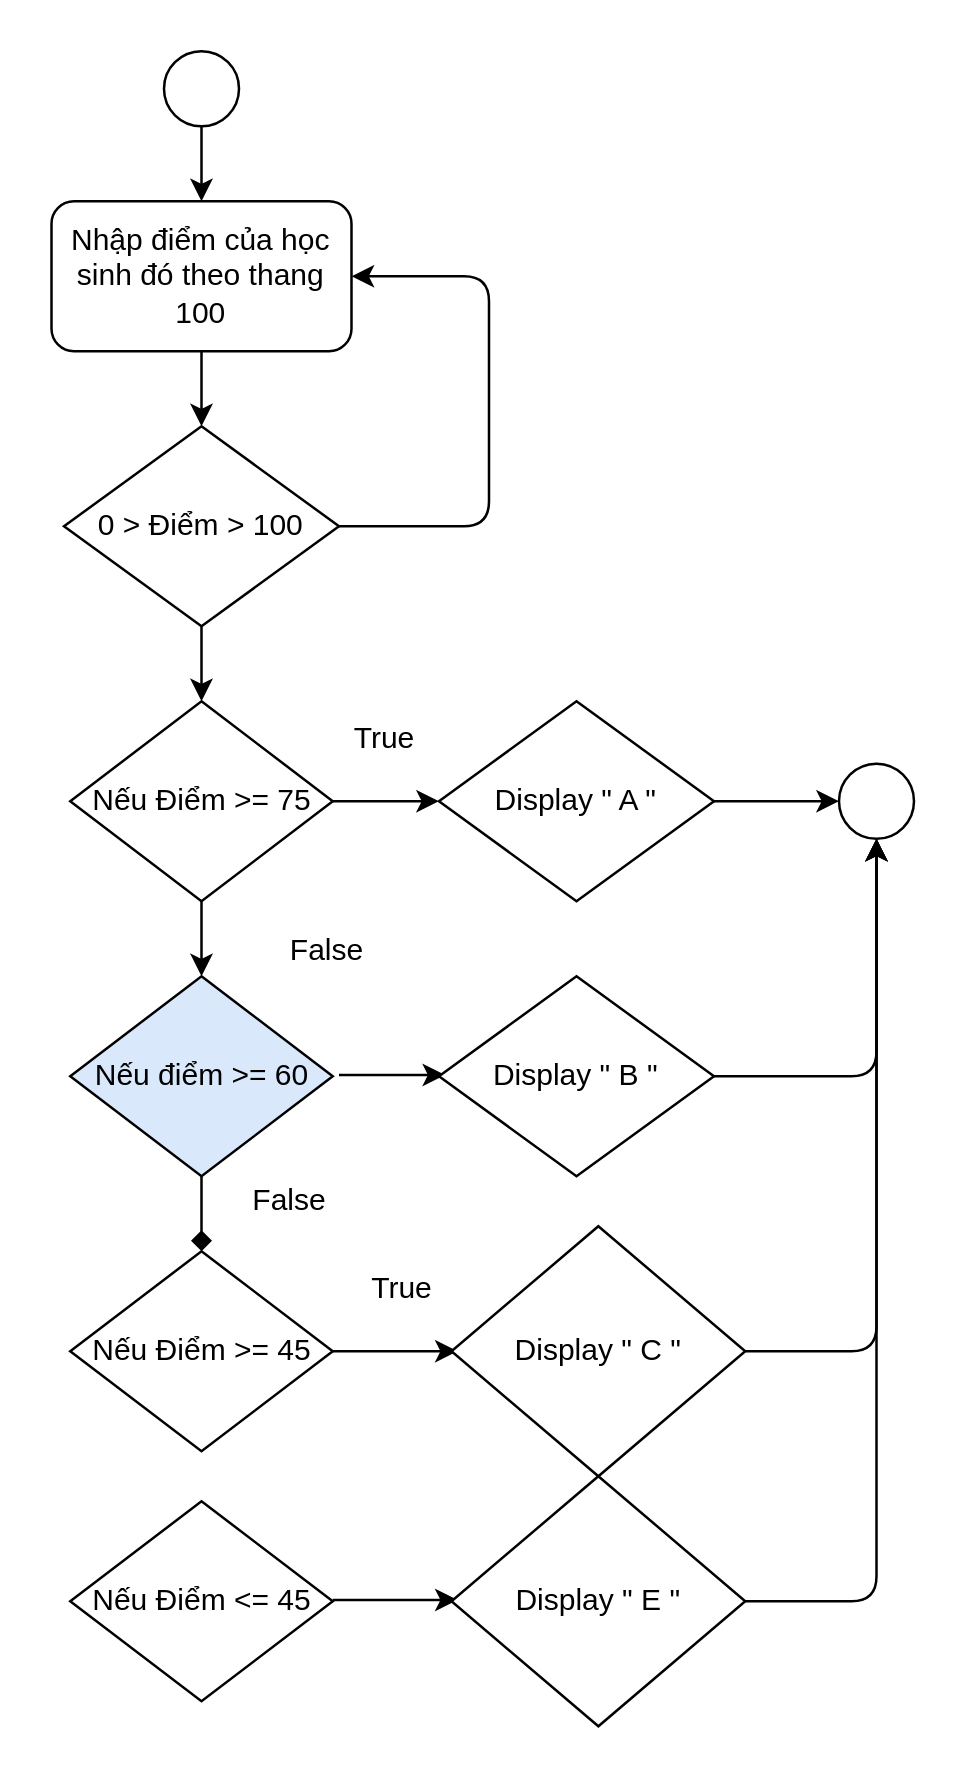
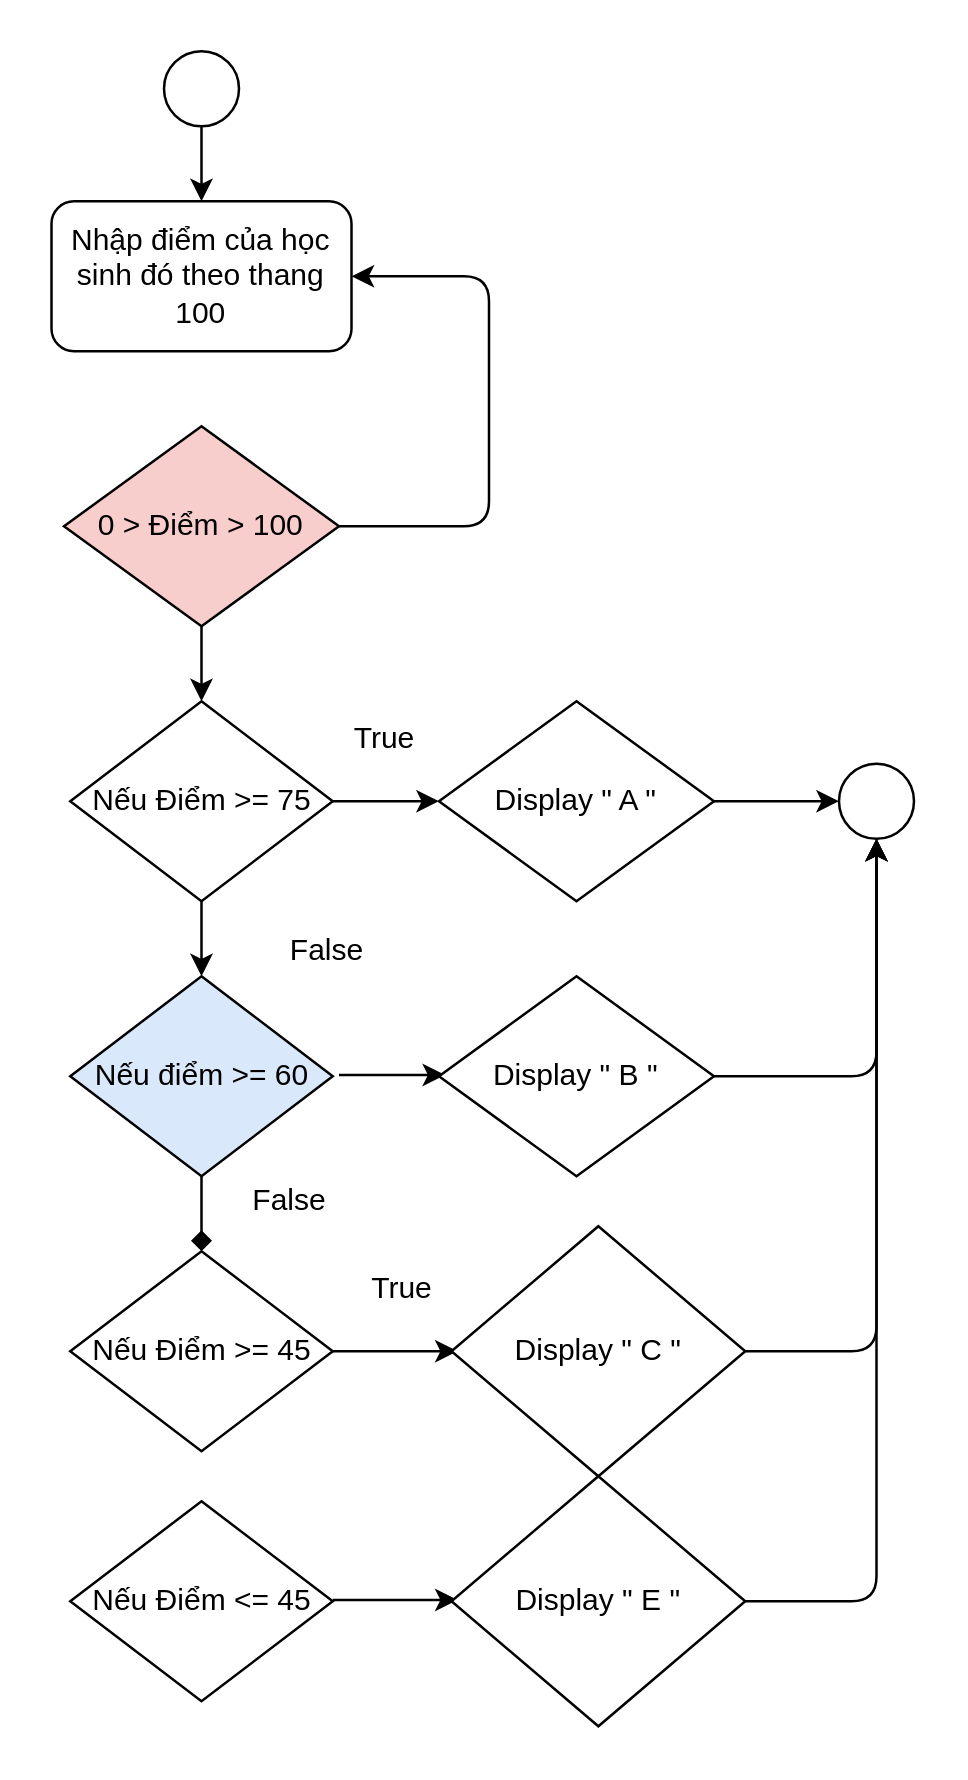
  <mxCell id="0" />
  <mxCell id="1" parent="0" />
  <mxCell id="2" value="" style="edgeStyle=orthogonalEdgeStyle;rounded=0;orthogonalLoop=1;jettySize=auto;html=1;" edge="1" parent="1" source="3" target="5"><mxGeometry relative="1" as="geometry" /></mxCell>
  <mxCell id="3" value="" style="ellipse;whiteSpace=wrap;html=1;aspect=fixed;" vertex="1" parent="1"><mxGeometry x="65" y="20" width="30" height="30" as="geometry" /></mxCell>
- <mxCell id="4" value="" style="edgeStyle=orthogonalEdgeStyle;rounded=0;orthogonalLoop=1;jettySize=auto;html=1;" edge="1" parent="1" source="5" target="6"><mxGeometry relative="1" as="geometry" /></mxCell>
  <mxCell id="5" value="Nhập điểm của học sinh đó theo thang 100" style="rounded=1;whiteSpace=wrap;html=1;" vertex="1" parent="1"><mxGeometry x="20" y="80" width="120" height="60" as="geometry" /></mxCell>
- <mxCell id="6" value="0 &amp;gt; Điểm &amp;gt; 100" style="rhombus;whiteSpace=wrap;html=1;" vertex="1" parent="1"><mxGeometry x="25" y="170" width="110" height="80" as="geometry" /></mxCell>
+ <mxCell id="6" value="0 &amp;gt; Điểm &amp;gt; 100" style="rhombus;whiteSpace=wrap;html=1;fillColor=#f8cecc;" vertex="1" parent="1"><mxGeometry x="25" y="170" width="110" height="80" as="geometry" /></mxCell>
  <mxCell id="7" value="" style="endArrow=classic;html=1;entryX=1;entryY=0.5;entryDx=0;entryDy=0;" edge="1" parent="1" target="5"><mxGeometry width="50" height="50" relative="1" as="geometry"><mxPoint x="135" y="210" as="sourcePoint" /><mxPoint x="185" y="160" as="targetPoint" /><Array as="points"><mxPoint x="195" y="210" /><mxPoint x="195" y="110" /></Array></mxGeometry></mxCell>
  <mxCell id="8" value="" style="endArrow=classic;html=1;exitX=0.5;exitY=1;exitDx=0;exitDy=0;" edge="1" parent="1" source="6"><mxGeometry width="50" height="50" relative="1" as="geometry"><mxPoint x="105" y="290" as="sourcePoint" /><mxPoint x="80" y="280" as="targetPoint" /></mxGeometry></mxCell>
  <mxCell id="9" value="" style="edgeStyle=orthogonalEdgeStyle;rounded=0;orthogonalLoop=1;jettySize=auto;html=1;" edge="1" parent="1" source="10" target="16"><mxGeometry relative="1" as="geometry" /></mxCell>
  <mxCell id="10" value="Nếu Điểm &amp;gt;= 75" style="rhombus;whiteSpace=wrap;html=1;" vertex="1" parent="1"><mxGeometry x="27.5" y="280" width="105" height="80" as="geometry" /></mxCell>
  <mxCell id="11" value="" style="endArrow=classic;html=1;exitX=1;exitY=0.5;exitDx=0;exitDy=0;" edge="1" parent="1" source="10"><mxGeometry width="50" height="50" relative="1" as="geometry"><mxPoint x="105" y="290" as="sourcePoint" /><mxPoint x="175" y="320" as="targetPoint" /></mxGeometry></mxCell>
  <mxCell id="12" value="Display &quot; A &quot;" style="rhombus;whiteSpace=wrap;html=1;" vertex="1" parent="1"><mxGeometry x="175" y="280" width="110" height="80" as="geometry" /></mxCell>
  <mxCell id="13" value="" style="ellipse;whiteSpace=wrap;html=1;aspect=fixed;" vertex="1" parent="1"><mxGeometry x="335" y="305" width="30" height="30" as="geometry" /></mxCell>
  <mxCell id="14" value="" style="endArrow=classic;html=1;exitX=1;exitY=0.5;exitDx=0;exitDy=0;entryX=0;entryY=0.5;entryDx=0;entryDy=0;" edge="1" parent="1" source="12" target="13"><mxGeometry width="50" height="50" relative="1" as="geometry"><mxPoint x="105" y="290" as="sourcePoint" /><mxPoint x="155" y="240" as="targetPoint" /></mxGeometry></mxCell>
  <mxCell id="15" value="" style="edgeStyle=orthogonalEdgeStyle;rounded=0;orthogonalLoop=1;jettySize=auto;html=1;endArrow=diamond;" edge="1" parent="1" source="16" target="21"><mxGeometry relative="1" as="geometry" /></mxCell>
  <mxCell id="16" value="Nếu điểm &amp;gt;= 60" style="rhombus;whiteSpace=wrap;html=1;fillColor=#dae8fc;" vertex="1" parent="1"><mxGeometry x="27.5" y="390" width="105" height="80" as="geometry" /></mxCell>
  <mxCell id="17" value="True" style="text;html=1;align=center;verticalAlign=middle;resizable=0;points=[];autosize=1;" vertex="1" parent="1"><mxGeometry x="132.5" y="285" width="40" height="20" as="geometry" /></mxCell>
  <mxCell id="18" value="False" style="text;html=1;align=center;verticalAlign=middle;resizable=0;points=[];autosize=1;" vertex="1" parent="1"><mxGeometry x="105" y="370" width="50" height="20" as="geometry" /></mxCell>
  <mxCell id="19" value="" style="endArrow=classic;html=1;exitX=1;exitY=0.5;exitDx=0;exitDy=0;" edge="1" parent="1"><mxGeometry width="50" height="50" relative="1" as="geometry"><mxPoint x="135" y="429.5" as="sourcePoint" /><mxPoint x="177.5" y="429.5" as="targetPoint" /></mxGeometry></mxCell>
  <mxCell id="20" value="Display &quot; B &quot;" style="rhombus;whiteSpace=wrap;html=1;" vertex="1" parent="1"><mxGeometry x="175" y="390" width="110" height="80" as="geometry" /></mxCell>
  <mxCell id="21" value="Nếu Điểm &amp;gt;= 45" style="rhombus;whiteSpace=wrap;html=1;" vertex="1" parent="1"><mxGeometry x="27.5" y="500" width="105" height="80" as="geometry" /></mxCell>
  <mxCell id="22" value="" style="endArrow=classic;html=1;exitX=1;exitY=0.5;exitDx=0;exitDy=0;" edge="1" parent="1" source="21"><mxGeometry width="50" height="50" relative="1" as="geometry"><mxPoint x="112.5" y="510" as="sourcePoint" /><mxPoint x="182.5" y="540" as="targetPoint" /></mxGeometry></mxCell>
  <mxCell id="23" value="Display &quot; C &quot;" style="rhombus;whiteSpace=wrap;html=1;" vertex="1" parent="1"><mxGeometry x="180" y="490" width="117.5" height="100" as="geometry" /></mxCell>
  <mxCell id="24" value="" style="endArrow=classic;html=1;exitX=1;exitY=0.5;exitDx=0;exitDy=0;entryX=0.5;entryY=1;entryDx=0;entryDy=0;" edge="1" parent="1" source="23" target="13"><mxGeometry width="50" height="50" relative="1" as="geometry"><mxPoint x="112.5" y="510" as="sourcePoint" /><mxPoint x="355" y="350" as="targetPoint" /><Array as="points"><mxPoint x="350" y="540" /><mxPoint x="350" y="440" /></Array></mxGeometry></mxCell>
  <mxCell id="25" value="True" style="text;html=1;align=center;verticalAlign=middle;resizable=0;points=[];autosize=1;" vertex="1" parent="1"><mxGeometry x="140" y="505" width="40" height="20" as="geometry" /></mxCell>
  <mxCell id="26" value="" style="endArrow=classic;html=1;exitX=1;exitY=0.5;exitDx=0;exitDy=0;entryX=0.5;entryY=1;entryDx=0;entryDy=0;" edge="1" parent="1" source="20" target="13"><mxGeometry width="50" height="50" relative="1" as="geometry"><mxPoint x="105" y="490" as="sourcePoint" /><mxPoint x="155" y="440" as="targetPoint" /><Array as="points"><mxPoint x="350" y="430" /></Array></mxGeometry></mxCell>
  <mxCell id="27" value="False" style="text;html=1;align=center;verticalAlign=middle;resizable=0;points=[];autosize=1;" vertex="1" parent="1"><mxGeometry x="90" y="470" width="50" height="20" as="geometry" /></mxCell>
  <mxCell id="28" value="Nếu Điểm &amp;lt;= 45" style="rhombus;whiteSpace=wrap;html=1;" vertex="1" parent="1"><mxGeometry x="27.5" y="600" width="105" height="80" as="geometry" /></mxCell>
  <mxCell id="29" value="" style="endArrow=classic;html=1;exitX=1;exitY=0.5;exitDx=0;exitDy=0;" edge="1" parent="1"><mxGeometry width="50" height="50" relative="1" as="geometry"><mxPoint x="132.5" y="639.5" as="sourcePoint" /><mxPoint x="182.5" y="639.5" as="targetPoint" /></mxGeometry></mxCell>
  <mxCell id="30" value="Display &quot; E &quot;" style="rhombus;whiteSpace=wrap;html=1;" vertex="1" parent="1"><mxGeometry x="180" y="590" width="117.5" height="100" as="geometry" /></mxCell>
  <mxCell id="31" value="" style="endArrow=classic;html=1;exitX=1;exitY=0.5;exitDx=0;exitDy=0;entryX=0.5;entryY=1;entryDx=0;entryDy=0;" edge="1" parent="1" source="30" target="13"><mxGeometry width="50" height="50" relative="1" as="geometry"><mxPoint x="105" y="490" as="sourcePoint" /><mxPoint x="155" y="440" as="targetPoint" /><Array as="points"><mxPoint x="350" y="640" /></Array></mxGeometry></mxCell>
